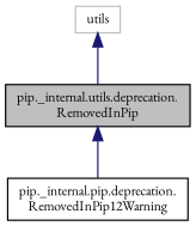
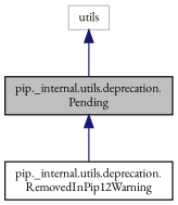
  digraph {
    fontname="EB Garamond"
    node [color=black fillcolor=white fontname="EB Garamond" fontsize=10 shape=record style=filled]
    edge [color=midnightblue dir=back fontname="EB Garamond" fontsize=10 labelfontname=Helvetica labelfontsize=10 style=solid]
-   n1 [fillcolor=grey75 fontcolor=black height=0.2 label="pip._internal.utils.deprecation.\lRemovedInPip" width=0.4]
-   n2 [height=0.2 label="pip._internal.pip.deprecation.\lRemovedInPip12Warning" width=0.4]
+   n1 [fillcolor=grey75 fontcolor=black height=0.2 label="pip._internal.utils.deprecation.\lPending" width=0.4]
+   n2 [height=0.2 label="pip._internal.utils.deprecation.\lRemovedInPip12Warning" width=0.4]
    n3 [color=grey75 height=0.2 label=utils width=0.4]
    n1 -> n2
    n3 -> n1
  }
